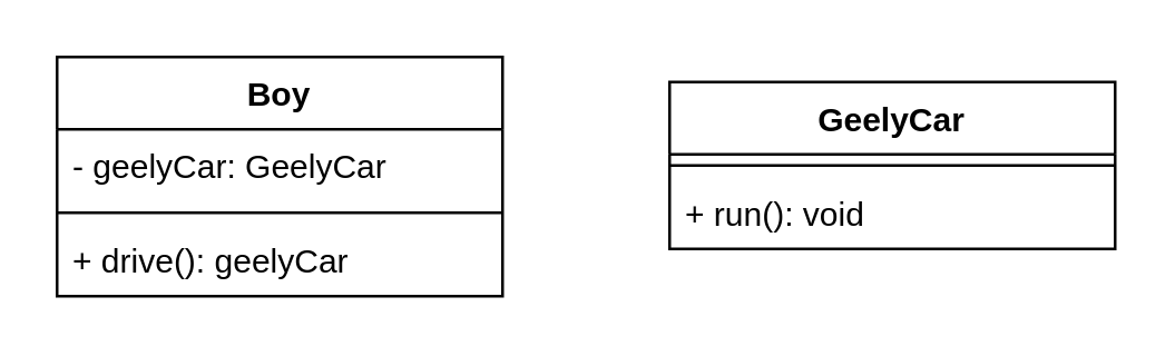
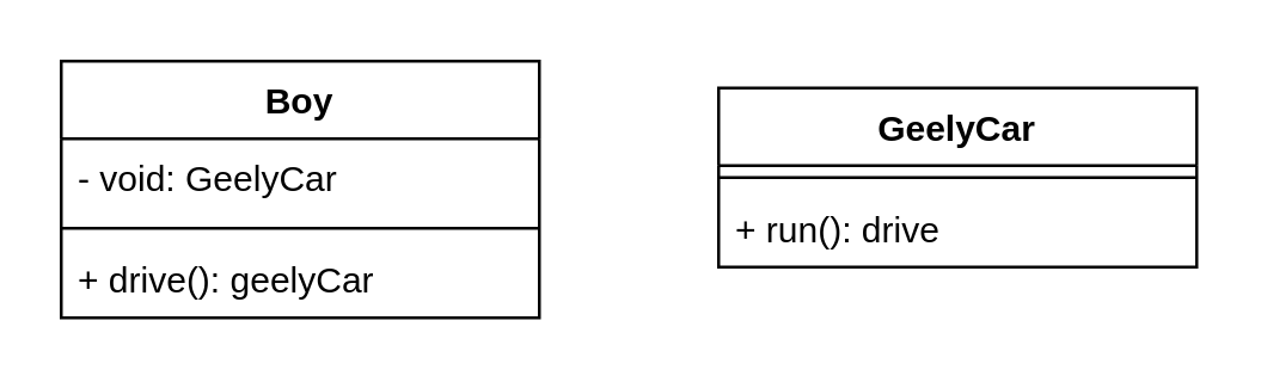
  <mxCell id="0" />
  <mxCell id="1" parent="0" />
  <mxCell id="2" value="Boy" style="swimlane;fontStyle=1;align=center;verticalAlign=top;childLayout=stackLayout;horizontal=1;startSize=26;horizontalStack=0;resizeParent=1;resizeParentMax=0;resizeLast=0;collapsible=1;marginBottom=0;" vertex="1" parent="1"><mxGeometry x="20" y="20" width="160" height="86" as="geometry" /></mxCell>
- <mxCell id="3" value="- geelyCar: GeelyCar" style="text;strokeColor=none;fillColor=none;align=left;verticalAlign=top;spacingLeft=4;spacingRight=4;overflow=hidden;rotatable=0;points=[[0,0.5],[1,0.5]];portConstraint=eastwest;" vertex="1" parent="2"><mxGeometry y="26" width="160" height="26" as="geometry" /></mxCell>
+ <mxCell id="3" value="- void: GeelyCar" style="text;strokeColor=none;fillColor=none;align=left;verticalAlign=top;spacingLeft=4;spacingRight=4;overflow=hidden;rotatable=0;points=[[0,0.5],[1,0.5]];portConstraint=eastwest;" vertex="1" parent="2"><mxGeometry y="26" width="160" height="26" as="geometry" /></mxCell>
  <mxCell id="4" value="" style="line;strokeWidth=1;fillColor=none;align=left;verticalAlign=middle;spacingTop=-1;spacingLeft=3;spacingRight=3;rotatable=0;labelPosition=right;points=[];portConstraint=eastwest;" vertex="1" parent="2"><mxGeometry y="52" width="160" height="8" as="geometry" /></mxCell>
  <mxCell id="5" value="+ drive(): geelyCar" style="text;strokeColor=none;fillColor=none;align=left;verticalAlign=top;spacingLeft=4;spacingRight=4;overflow=hidden;rotatable=0;points=[[0,0.5],[1,0.5]];portConstraint=eastwest;" vertex="1" parent="2"><mxGeometry y="60" width="160" height="26" as="geometry" /></mxCell>
  <mxCell id="6" value="GeelyCar" style="swimlane;fontStyle=1;align=center;verticalAlign=top;childLayout=stackLayout;horizontal=1;startSize=26;horizontalStack=0;resizeParent=1;resizeParentMax=0;resizeLast=0;collapsible=1;marginBottom=0;" vertex="1" parent="1"><mxGeometry x="240" y="29" width="160" height="60" as="geometry" /></mxCell>
  <mxCell id="7" value="" style="line;strokeWidth=1;fillColor=none;align=left;verticalAlign=middle;spacingTop=-1;spacingLeft=3;spacingRight=3;rotatable=0;labelPosition=right;points=[];portConstraint=eastwest;" vertex="1" parent="6"><mxGeometry y="26" width="160" height="8" as="geometry" /></mxCell>
- <mxCell id="8" value="+ run(): void" style="text;strokeColor=none;fillColor=none;align=left;verticalAlign=top;spacingLeft=4;spacingRight=4;overflow=hidden;rotatable=0;points=[[0,0.5],[1,0.5]];portConstraint=eastwest;" vertex="1" parent="6"><mxGeometry y="34" width="160" height="26" as="geometry" /></mxCell>
+ <mxCell id="8" value="+ run(): drive" style="text;strokeColor=none;fillColor=none;align=left;verticalAlign=top;spacingLeft=4;spacingRight=4;overflow=hidden;rotatable=0;points=[[0,0.5],[1,0.5]];portConstraint=eastwest;" vertex="1" parent="6"><mxGeometry y="34" width="160" height="26" as="geometry" /></mxCell>
